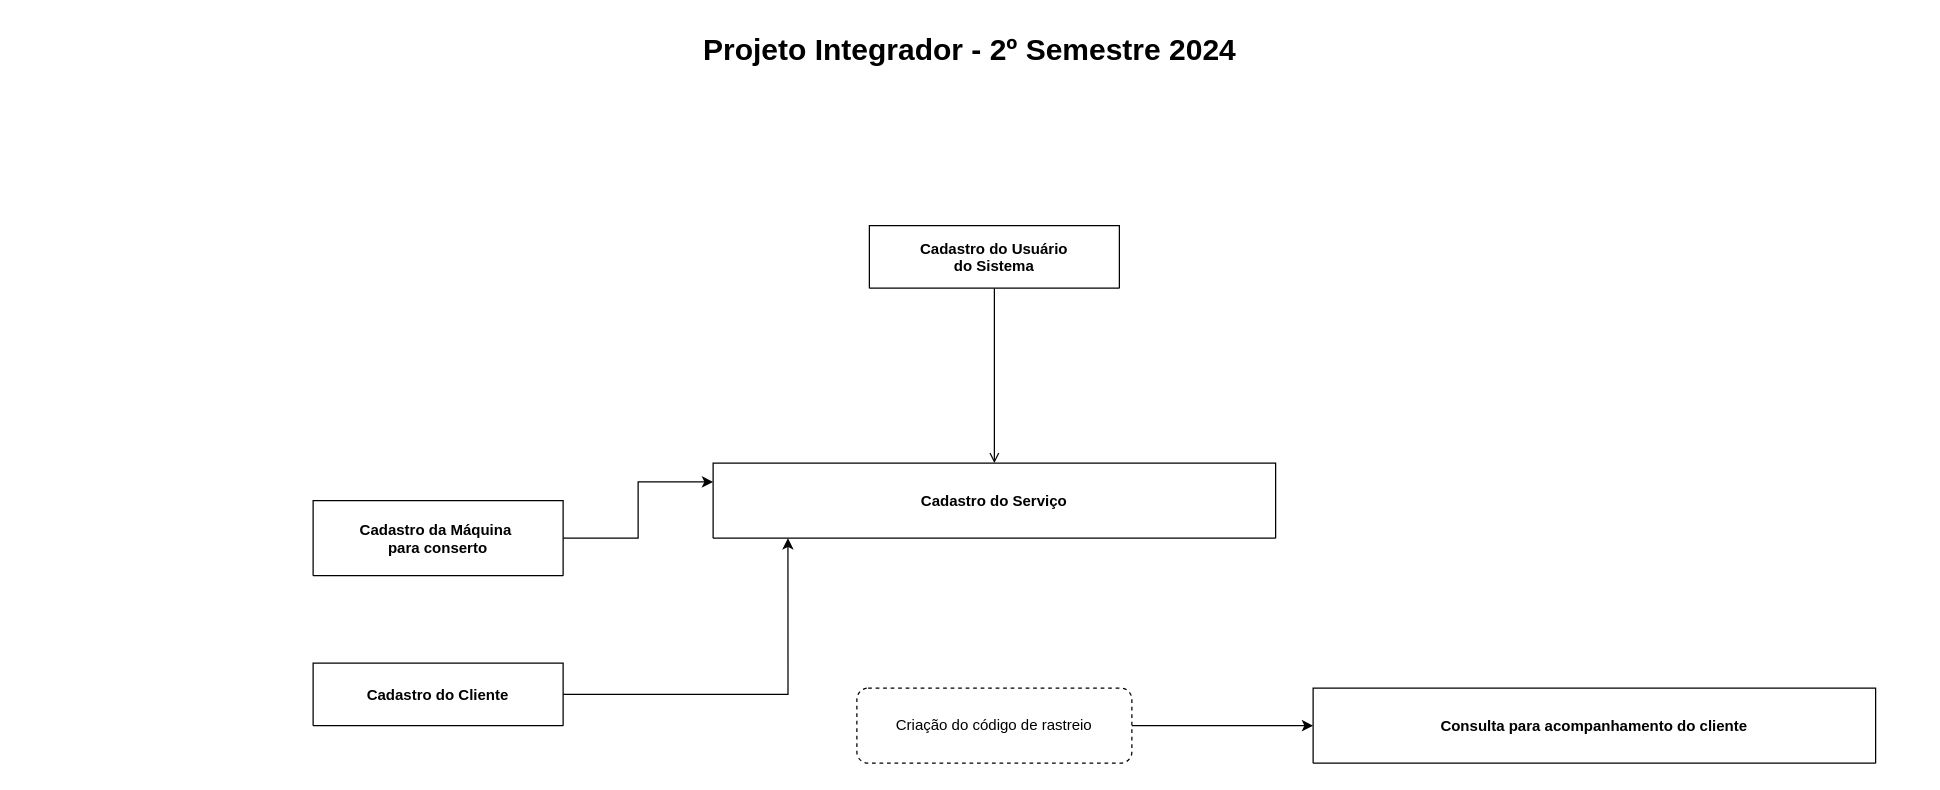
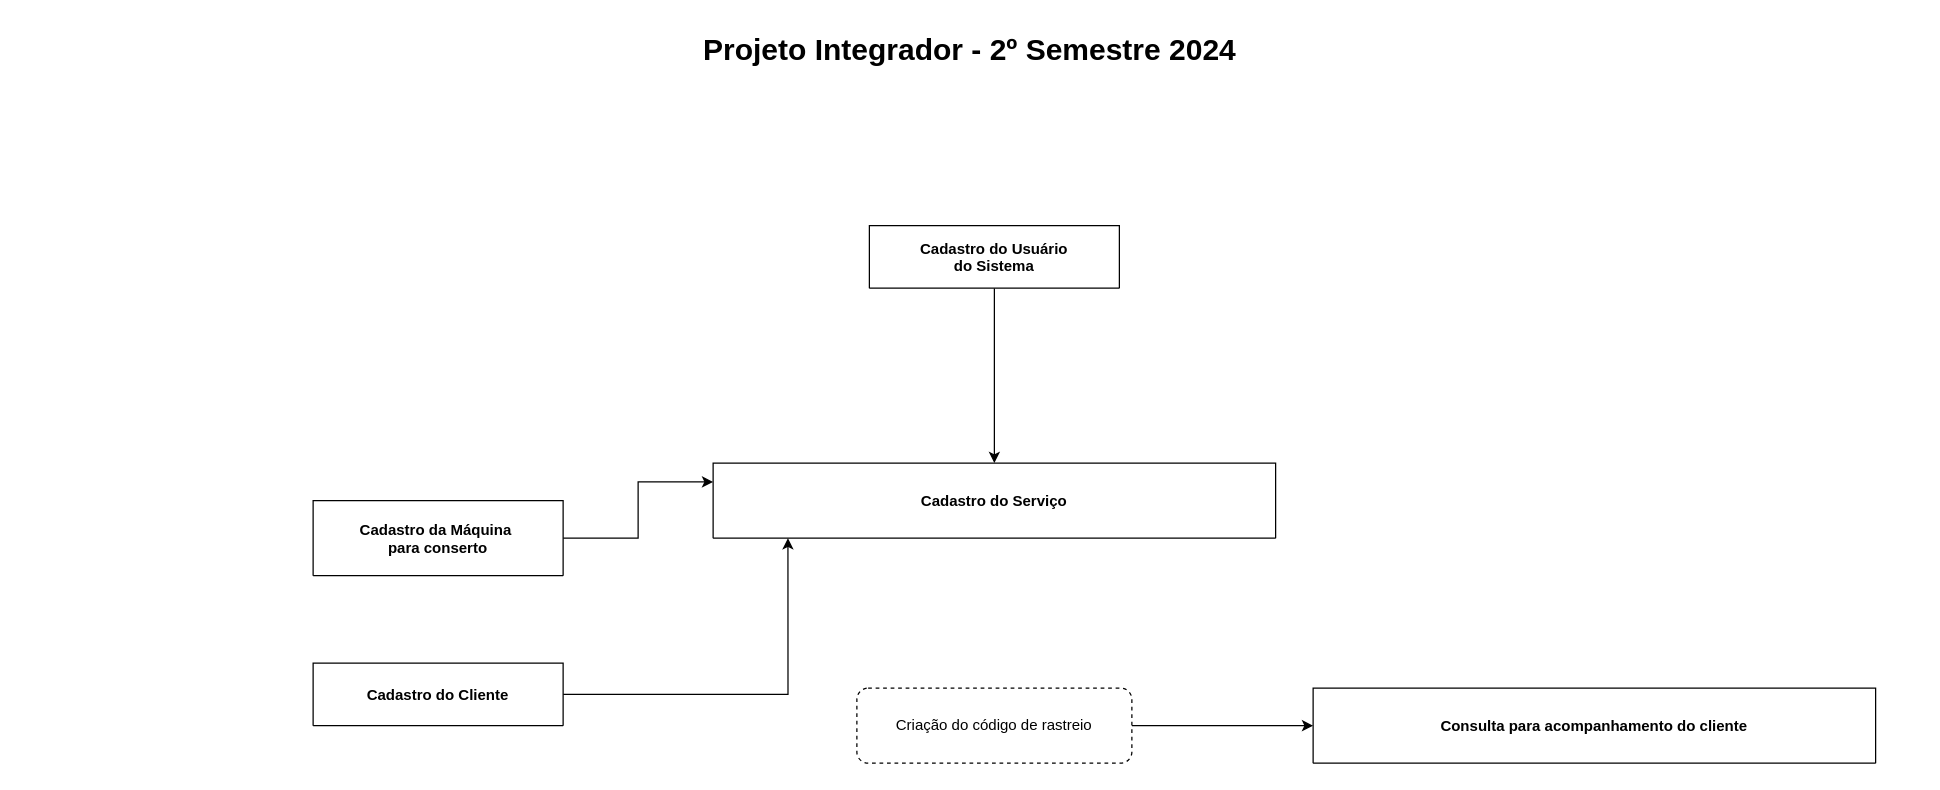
  <mxCell id="0" style=";html=1;" />
  <mxCell id="1" style=";html=1;" parent="0" />
  <mxCell id="2" value="Projeto Integrador - 2º Semestre 2024" style="text;strokeColor=none;fillColor=none;html=1;fontSize=24;fontStyle=1;verticalAlign=middle;align=center;" parent="1" vertex="1"><mxGeometry x="20" y="20" width="1510" height="40" as="geometry" /></mxCell>
- <mxCell id="3" style="edgeStyle=orthogonalEdgeStyle;rounded=0;orthogonalLoop=1;jettySize=auto;html=1;entryX=0.5;entryY=0;entryDx=0;entryDy=0;endArrow=open;" parent="1" source="4" target="5" edge="1"><mxGeometry relative="1" as="geometry" /></mxCell>
+ <mxCell id="3" style="edgeStyle=orthogonalEdgeStyle;rounded=0;orthogonalLoop=1;jettySize=auto;html=1;entryX=0.5;entryY=0;entryDx=0;entryDy=0;" parent="1" source="4" target="5" edge="1"><mxGeometry relative="1" as="geometry" /></mxCell>
  <mxCell id="4" value="Cadastro do Usuário&#10;do Sistema" style="swimlane;startSize=60;verticalAlign=middle;" parent="1" vertex="1"><mxGeometry x="695" y="180" width="200" height="50" as="geometry"><mxRectangle x="80" y="280" width="50" height="40" as="alternateBounds" /></mxGeometry></mxCell>
  <mxCell id="5" value="Cadastro do Serviço" style="swimlane;startSize=60;verticalAlign=middle;" parent="1" vertex="1"><mxGeometry x="570" y="370" width="450" height="60" as="geometry"><mxRectangle x="80" y="280" width="50" height="40" as="alternateBounds" /></mxGeometry></mxCell>
  <mxCell id="6" style="edgeStyle=orthogonalEdgeStyle;rounded=0;orthogonalLoop=1;jettySize=auto;html=1;entryX=0;entryY=0.25;entryDx=0;entryDy=0;" parent="1" source="7" target="5" edge="1"><mxGeometry relative="1" as="geometry" /></mxCell>
  <mxCell id="7" value="Cadastro da Máquina &#10;para conserto" style="swimlane;startSize=60;verticalAlign=middle;" parent="1" vertex="1"><mxGeometry x="250" y="400" width="200" height="60" as="geometry"><mxRectangle x="80" y="280" width="50" height="40" as="alternateBounds" /></mxGeometry></mxCell>
  <mxCell id="8" style="edgeStyle=orthogonalEdgeStyle;rounded=0;orthogonalLoop=1;jettySize=auto;html=1;exitX=1;exitY=0.5;exitDx=0;exitDy=0;entryX=0.133;entryY=1;entryDx=0;entryDy=0;entryPerimeter=0;" parent="1" source="9" target="5" edge="1"><mxGeometry relative="1" as="geometry"><mxPoint x="570" y="555" as="targetPoint" /></mxGeometry></mxCell>
  <mxCell id="9" value="Cadastro do Cliente" style="swimlane;startSize=60;verticalAlign=middle;" parent="1" vertex="1"><mxGeometry x="250" y="530" width="200" height="50" as="geometry"><mxRectangle x="80" y="280" width="50" height="40" as="alternateBounds" /></mxGeometry></mxCell>
  <mxCell id="10" style="edgeStyle=orthogonalEdgeStyle;rounded=0;orthogonalLoop=1;jettySize=auto;html=1;" parent="1" source="11" target="13" edge="1"><mxGeometry relative="1" as="geometry" /></mxCell>
  <mxCell id="11" value="Criação do código de rastreio" style="rounded=1;whiteSpace=wrap;html=1;dashed=1;" parent="1" vertex="1"><mxGeometry x="685" y="550" width="220" height="60" as="geometry" /></mxCell>
  <mxCell id="12" style="edgeStyle=orthogonalEdgeStyle;rounded=0;orthogonalLoop=1;jettySize=auto;html=1;exitX=0.5;exitY=1;exitDx=0;exitDy=0;" parent="1" source="4" target="4" edge="1"><mxGeometry relative="1" as="geometry" /></mxCell>
  <mxCell id="13" value="Consulta para acompanhamento do cliente" style="swimlane;startSize=60;verticalAlign=middle;" parent="1" vertex="1"><mxGeometry x="1050" y="550" width="450" height="60" as="geometry"><mxRectangle x="80" y="280" width="50" height="40" as="alternateBounds" /></mxGeometry></mxCell>
